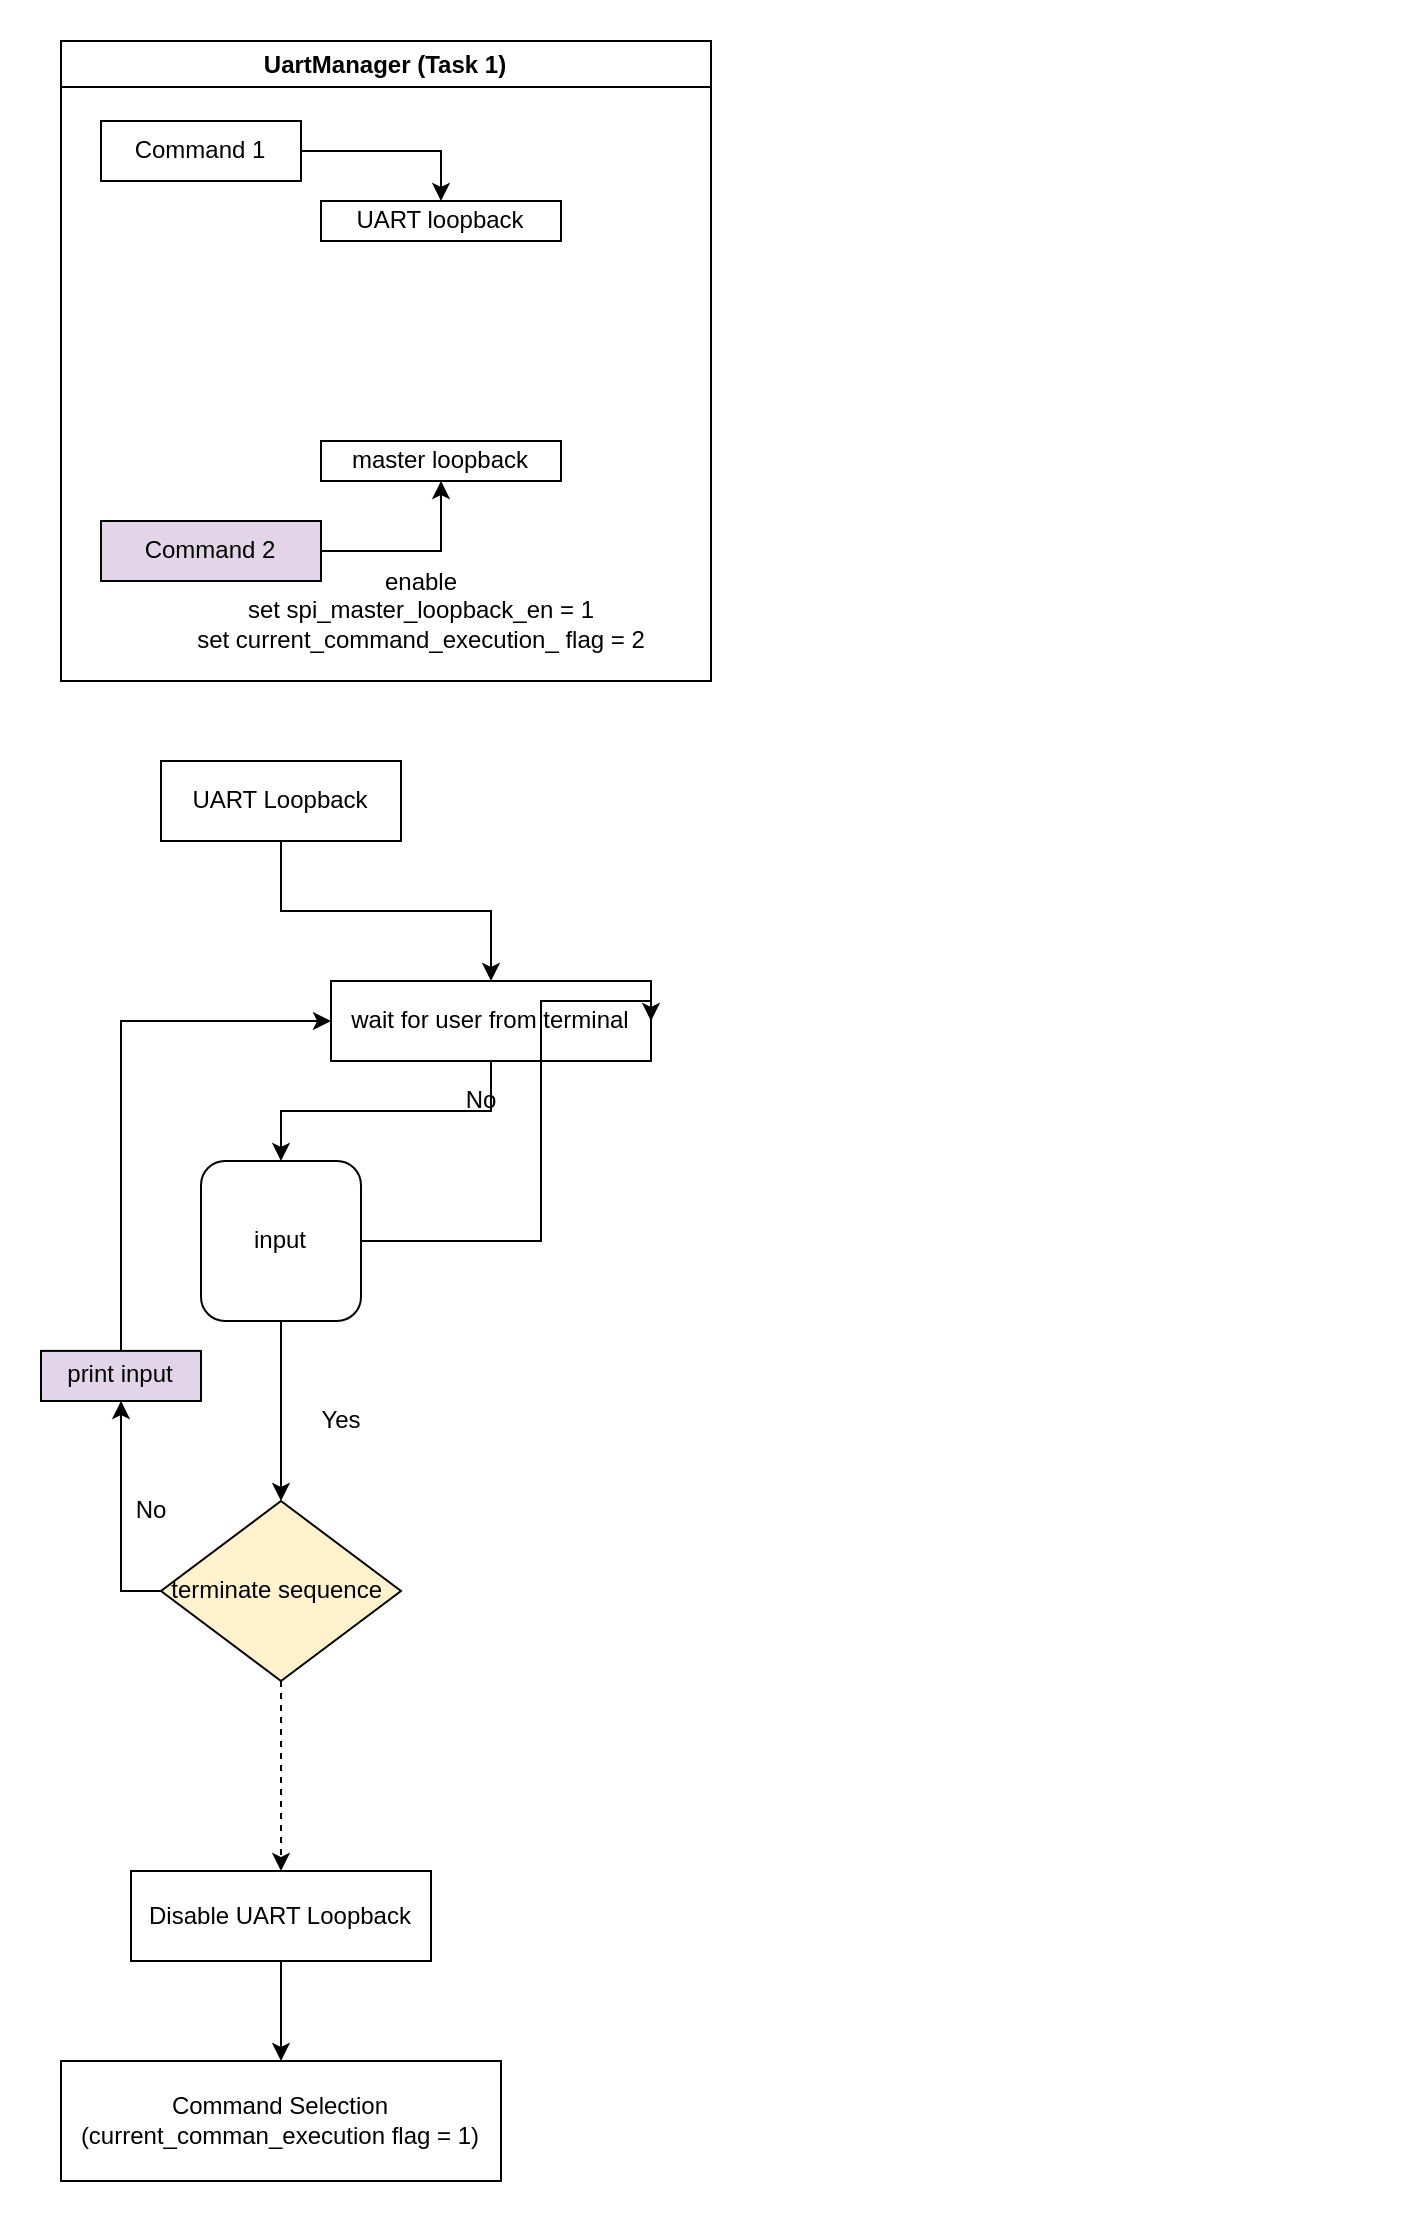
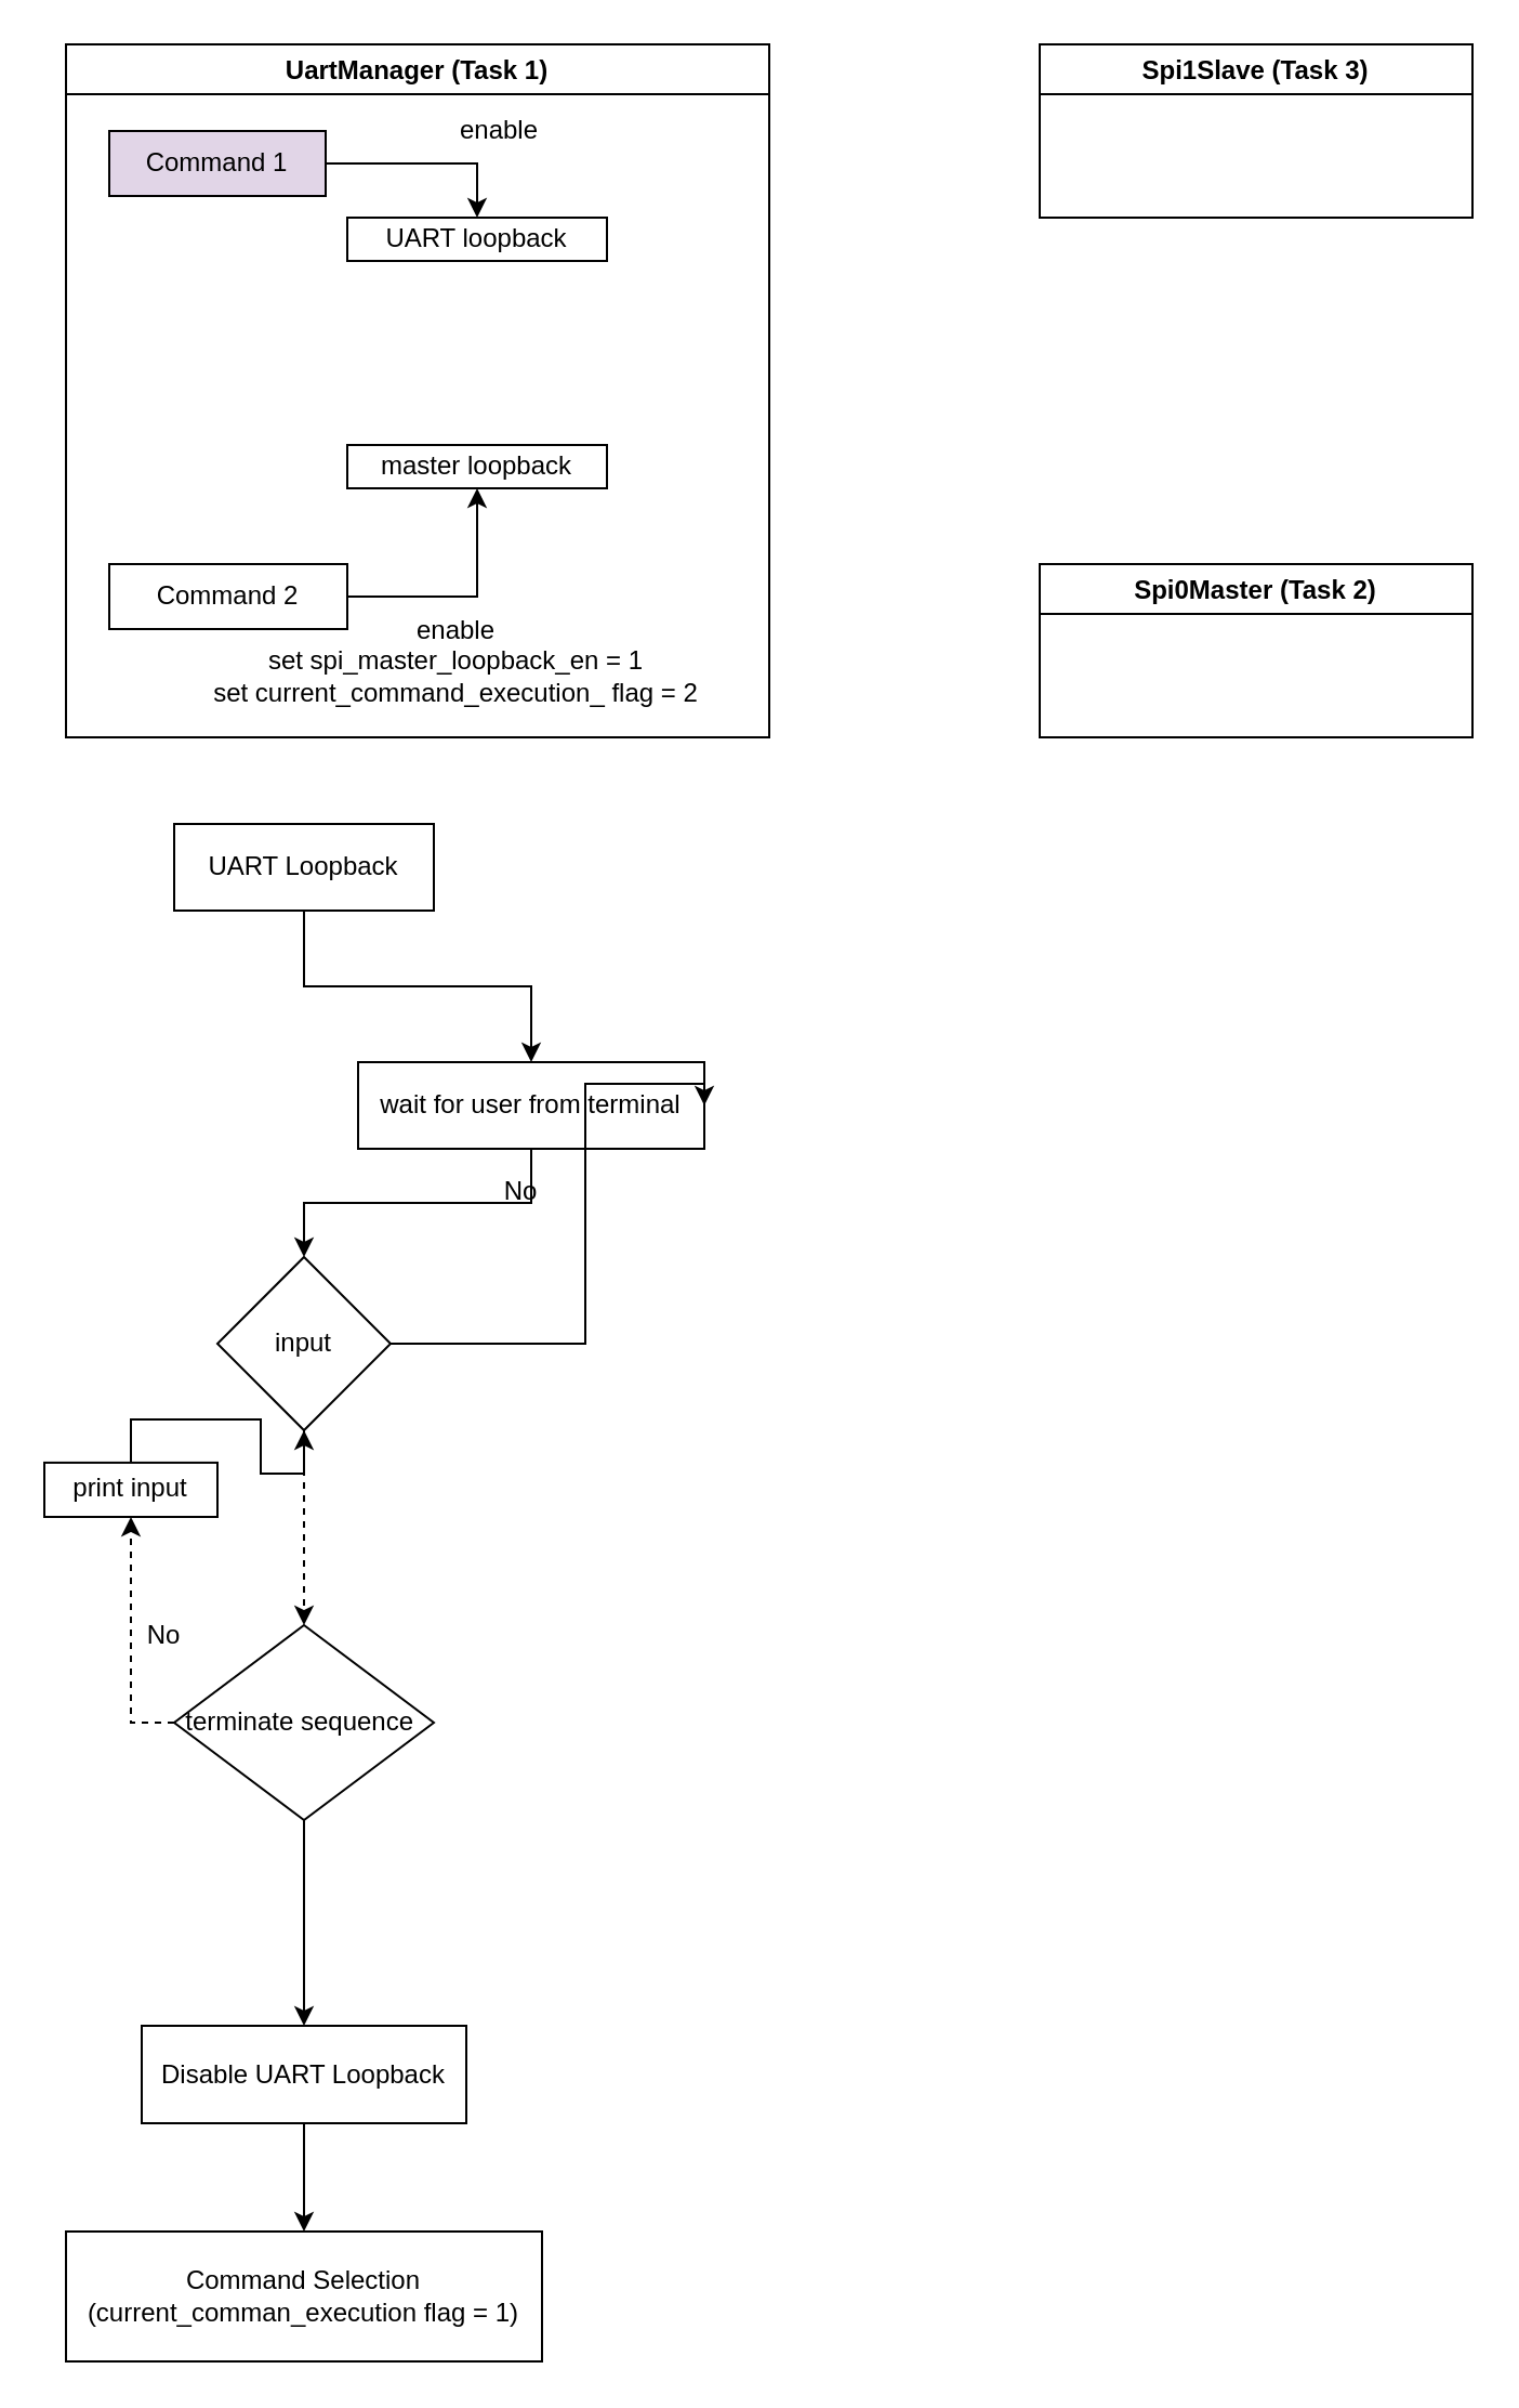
  <mxCell id="0" />
  <mxCell id="1" parent="0" />
  <mxCell id="2" value="UartManager (Task 1)" style="swimlane;" vertex="1" parent="1"><mxGeometry x="30" y="20" width="325" height="320" as="geometry" /></mxCell>
  <mxCell id="3" style="edgeStyle=orthogonalEdgeStyle;rounded=0;orthogonalLoop=1;jettySize=auto;html=1;exitX=1;exitY=0.5;exitDx=0;exitDy=0;entryX=0.5;entryY=1;entryDx=0;entryDy=0;" edge="1" parent="2" source="4" target="5"><mxGeometry relative="1" as="geometry" /></mxCell>
- <mxCell id="4" value="Command 2" style="rounded=0;whiteSpace=wrap;html=1;fillColor=#e1d5e7;" vertex="1" parent="2"><mxGeometry x="20" y="240" width="110" height="30" as="geometry" /></mxCell>
- <mxCell id="5" value="master loopback" style="rounded=0;whiteSpace=wrap;html=1;" vertex="1" parent="2"><mxGeometry x="130" y="200" width="120" height="20" as="geometry" /></mxCell>
+ <mxCell id="4" value="Command 2" style="rounded=0;whiteSpace=wrap;html=1;" vertex="1" parent="2"><mxGeometry x="20" y="240" width="110" height="30" as="geometry" /></mxCell>
+ <mxCell id="5" value="master loopback" style="rounded=0;whiteSpace=wrap;html=1;" vertex="1" parent="2"><mxGeometry x="130" y="185" width="120" height="20" as="geometry" /></mxCell>
  <mxCell id="6" value="UART loopback" style="rounded=0;whiteSpace=wrap;html=1;" vertex="1" parent="2"><mxGeometry x="130" y="80" width="120" height="20" as="geometry" /></mxCell>
  <mxCell id="7" style="edgeStyle=orthogonalEdgeStyle;rounded=0;orthogonalLoop=1;jettySize=auto;html=1;entryX=0.5;entryY=0;entryDx=0;entryDy=0;" edge="1" parent="2" source="8" target="6"><mxGeometry relative="1" as="geometry" /></mxCell>
- <mxCell id="8" value="Command 1" style="rounded=0;whiteSpace=wrap;html=1;" vertex="1" parent="2"><mxGeometry x="20" y="40" width="100" height="30" as="geometry" /></mxCell>
+ <mxCell id="8" value="Command 1" style="rounded=0;whiteSpace=wrap;html=1;fillColor=#e1d5e7;" vertex="1" parent="2"><mxGeometry x="20" y="40" width="100" height="30" as="geometry" /></mxCell>
  <mxCell id="9" value="enable&lt;br&gt;set spi_master_loopback_en = 1&lt;br&gt;set current_command_execution_ flag = 2" style="text;html=1;align=center;verticalAlign=middle;resizable=0;points=[];autosize=1;strokeColor=none;fillColor=none;" vertex="1" parent="2"><mxGeometry x="60" y="260" width="240" height="50" as="geometry" /></mxCell>
+ <mxCell id="10" value="Spi0Master (Task 2)" style="swimlane;" vertex="1" parent="1"><mxGeometry x="480" y="260" width="200" height="80" as="geometry" /></mxCell>
+ <mxCell id="11" value="Spi1Slave (Task 3)" style="swimlane;" vertex="1" parent="1"><mxGeometry x="480" y="20" width="200" height="80" as="geometry" /></mxCell>
+ <mxCell id="12" value="enable" style="text;html=1;align=center;verticalAlign=middle;resizable=0;points=[];autosize=1;strokeColor=none;fillColor=none;" vertex="1" parent="1"><mxGeometry x="205" y="50" width="50" height="20" as="geometry" /></mxCell>
  <mxCell id="13" value="" style="edgeStyle=orthogonalEdgeStyle;rounded=0;orthogonalLoop=1;jettySize=auto;html=1;entryX=0.5;entryY=0;entryDx=0;entryDy=0;" edge="1" parent="1" source="14" target="16"><mxGeometry relative="1" as="geometry"><mxPoint x="140" y="485" as="targetPoint" /></mxGeometry></mxCell>
  <mxCell id="14" value="UART Loopback" style="rounded=0;whiteSpace=wrap;html=1;" vertex="1" parent="1"><mxGeometry x="80" y="380" width="120" height="40" as="geometry" /></mxCell>
  <mxCell id="15" value="" style="edgeStyle=orthogonalEdgeStyle;rounded=0;orthogonalLoop=1;jettySize=auto;html=1;" edge="1" parent="1" source="16" target="19"><mxGeometry relative="1" as="geometry" /></mxCell>
  <mxCell id="16" value="wait for user from terminal" style="rounded=0;whiteSpace=wrap;html=1;" vertex="1" parent="1"><mxGeometry x="165" y="490" width="160" height="40" as="geometry" /></mxCell>
  <mxCell id="17" style="edgeStyle=orthogonalEdgeStyle;rounded=0;orthogonalLoop=1;jettySize=auto;html=1;entryX=1;entryY=0.5;entryDx=0;entryDy=0;" edge="1" parent="1" source="19" target="16"><mxGeometry relative="1" as="geometry"><mxPoint x="300" y="500" as="targetPoint" /><Array as="points"><mxPoint x="270" y="620" /><mxPoint x="270" y="500" /></Array></mxGeometry></mxCell>
- <mxCell id="18" style="edgeStyle=orthogonalEdgeStyle;rounded=0;orthogonalLoop=1;jettySize=auto;html=1;" edge="1" parent="1" source="19" target="24"><mxGeometry relative="1" as="geometry"><mxPoint x="140" y="770" as="targetPoint" /></mxGeometry></mxCell>
- <mxCell id="19" value="input" style="whiteSpace=wrap;html=1;rounded=1;" vertex="1" parent="1"><mxGeometry x="100" y="580" width="80" height="80" as="geometry" /></mxCell>
+ <mxCell id="18" style="edgeStyle=orthogonalEdgeStyle;rounded=0;orthogonalLoop=1;jettySize=auto;html=1;dashed=1;" edge="1" parent="1" source="19" target="24"><mxGeometry relative="1" as="geometry"><mxPoint x="140" y="770" as="targetPoint" /></mxGeometry></mxCell>
+ <mxCell id="19" value="input" style="rhombus;whiteSpace=wrap;html=1;rounded=0;" vertex="1" parent="1"><mxGeometry x="100" y="580" width="80" height="80" as="geometry" /></mxCell>
  <mxCell id="20" value="No" style="text;html=1;align=center;verticalAlign=middle;resizable=0;points=[];autosize=1;strokeColor=none;fillColor=none;" vertex="1" parent="1"><mxGeometry x="225" y="540" width="30" height="20" as="geometry" /></mxCell>
- <mxCell id="21" value="Yes" style="text;html=1;align=center;verticalAlign=middle;resizable=0;points=[];autosize=1;strokeColor=none;fillColor=none;" vertex="1" parent="1"><mxGeometry x="150" y="700" width="40" height="20" as="geometry" /></mxCell>
- <mxCell id="22" value="" style="edgeStyle=orthogonalEdgeStyle;rounded=0;orthogonalLoop=1;jettySize=auto;html=1;dashed=1;" edge="1" parent="1" source="24" target="27"><mxGeometry relative="1" as="geometry" /></mxCell>
- <mxCell id="23" style="edgeStyle=orthogonalEdgeStyle;rounded=0;orthogonalLoop=1;jettySize=auto;html=1;exitX=0;exitY=0.5;exitDx=0;exitDy=0;entryX=0.5;entryY=1;entryDx=0;entryDy=0;" edge="1" parent="1" source="24" target="30"><mxGeometry relative="1" as="geometry"><mxPoint x="40" y="700" as="targetPoint" /></mxGeometry></mxCell>
- <mxCell id="24" value="terminate sequence&amp;nbsp;" style="rhombus;whiteSpace=wrap;html=1;fillColor=#fff2cc;" vertex="1" parent="1"><mxGeometry x="80" y="750" width="120" height="90" as="geometry" /></mxCell>
+ <mxCell id="22" value="" style="edgeStyle=orthogonalEdgeStyle;rounded=0;orthogonalLoop=1;jettySize=auto;html=1;" edge="1" parent="1" source="24" target="27"><mxGeometry relative="1" as="geometry" /></mxCell>
+ <mxCell id="23" style="edgeStyle=orthogonalEdgeStyle;rounded=0;orthogonalLoop=1;jettySize=auto;html=1;exitX=0;exitY=0.5;exitDx=0;exitDy=0;entryX=0.5;entryY=1;entryDx=0;entryDy=0;dashed=1;" edge="1" parent="1" source="24" target="30"><mxGeometry relative="1" as="geometry"><mxPoint x="40" y="700" as="targetPoint" /></mxGeometry></mxCell>
+ <mxCell id="24" value="terminate sequence&amp;nbsp;" style="rhombus;whiteSpace=wrap;html=1;" vertex="1" parent="1"><mxGeometry x="80" y="750" width="120" height="90" as="geometry" /></mxCell>
  <mxCell id="25" value="No" style="text;html=1;align=center;verticalAlign=middle;resizable=0;points=[];autosize=1;strokeColor=none;fillColor=none;" vertex="1" parent="1"><mxGeometry x="60" y="744.95" width="30" height="20" as="geometry" /></mxCell>
  <mxCell id="26" value="" style="edgeStyle=orthogonalEdgeStyle;rounded=0;orthogonalLoop=1;jettySize=auto;html=1;" edge="1" parent="1" source="27" target="28"><mxGeometry relative="1" as="geometry" /></mxCell>
  <mxCell id="27" value="Disable UART Loopback" style="whiteSpace=wrap;html=1;" vertex="1" parent="1"><mxGeometry x="65" y="935" width="150" height="45" as="geometry" /></mxCell>
  <mxCell id="28" value="Command Selection&lt;br&gt;(current_comman_execution flag = 1)" style="whiteSpace=wrap;html=1;" vertex="1" parent="1"><mxGeometry x="30" y="1030" width="220" height="60" as="geometry" /></mxCell>
- <mxCell id="29" style="edgeStyle=orthogonalEdgeStyle;rounded=0;orthogonalLoop=1;jettySize=auto;html=1;exitX=0.5;exitY=0;exitDx=0;exitDy=0;entryX=0;entryY=0.5;entryDx=0;entryDy=0;" edge="1" parent="1" source="30" target="16"><mxGeometry relative="1" as="geometry" /></mxCell>
- <mxCell id="30" value="print input" style="whiteSpace=wrap;html=1;fillColor=#e1d5e7;" vertex="1" parent="1"><mxGeometry x="20" y="674.95" width="80" height="25.05" as="geometry" /></mxCell>
+ <mxCell id="29" style="edgeStyle=orthogonalEdgeStyle;rounded=0;orthogonalLoop=1;jettySize=auto;html=1;exitX=0.5;exitY=0;exitDx=0;exitDy=0;" edge="1" parent="1" source="30" target="19"><mxGeometry relative="1" as="geometry" /></mxCell>
+ <mxCell id="30" value="print input" style="whiteSpace=wrap;html=1;" vertex="1" parent="1"><mxGeometry x="20" y="674.95" width="80" height="25.05" as="geometry" /></mxCell>
